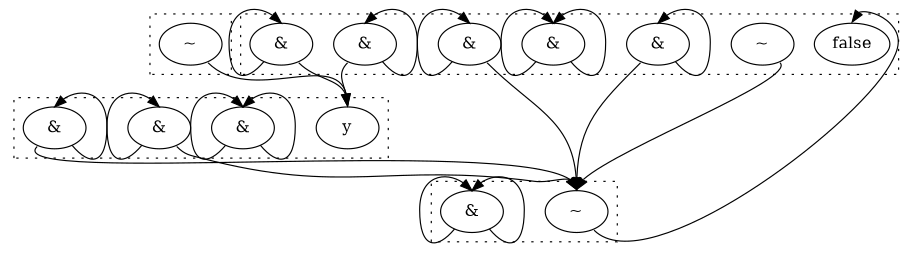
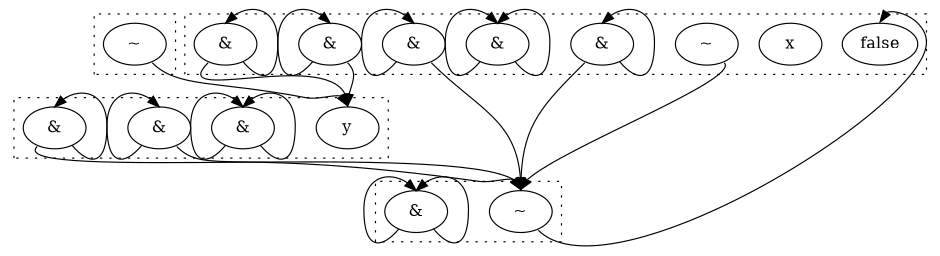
  digraph {
    clusterrank=local
    compound=true
    edge [headport=n tailport=se]
    n1 [label=false]
+   n2 [label=x]
    n3 [label="&"]
    n4 [label="&"]
    n5 [label="&"]
    n6 [label="&"]
    n7 [label="&"]
    n8 [label="~"]
    n9 [label="~"]
    n10 [label="&"]
    n11 [label=y]
    n12 [label="&"]
    n13 [label="&"]
    n14 [label="&"]
    n15 [label="~"]
    subgraph cluster_1 {
      style=dotted
      n1
+     n2
      n3
      n4
      n5
      n6
      n7
      n8
    }
    subgraph cluster_2 {
      style=dotted
      n9
      n10
    }
    subgraph cluster_3 {
      style=dotted
      n11
      n12
      n13
      n14
    }
    subgraph cluster_4 {
      style=dotted
      n15
    }
    n3 -> n3
    n3 -> n11 [tailport=sw]
    n4 -> n4 [tailport=sw]
    n4 -> n11
    n5 -> n5 [tailport=sw]
    n5 -> n5
    n6 -> n6 [tailport=sw]
    n6 -> n9
    n7 -> n7
    n7 -> n9 [tailport=sw]
    n8 -> n9
    n9 -> n1
    n10 -> n10 [tailport=sw]
    n10 -> n10
    n12 -> n12 [tailport=sw]
    n12 -> n12
    n13 -> n9
    n13 -> n13 [tailport=sw]
    n14 -> n9 [tailport=sw]
    n14 -> n14
    n15 -> n11
  }
